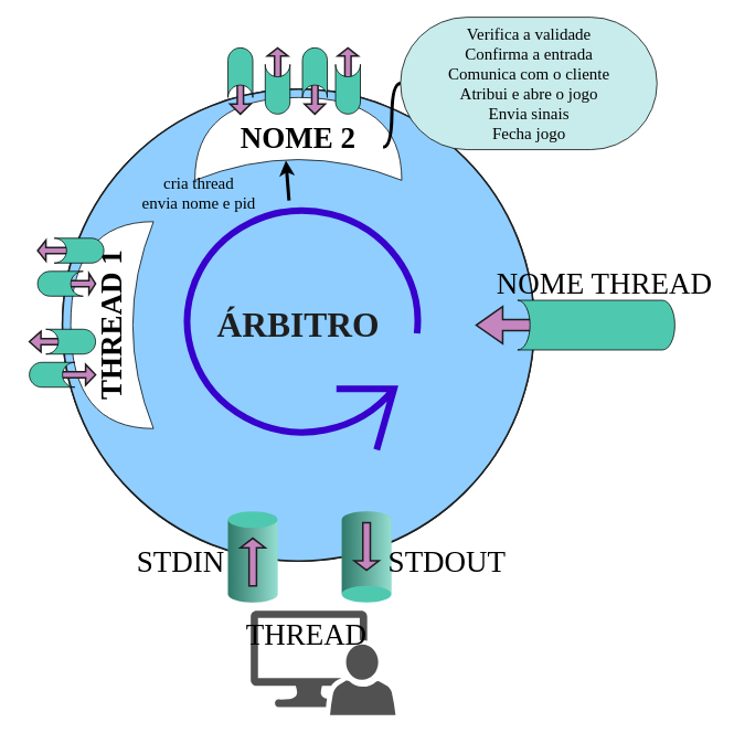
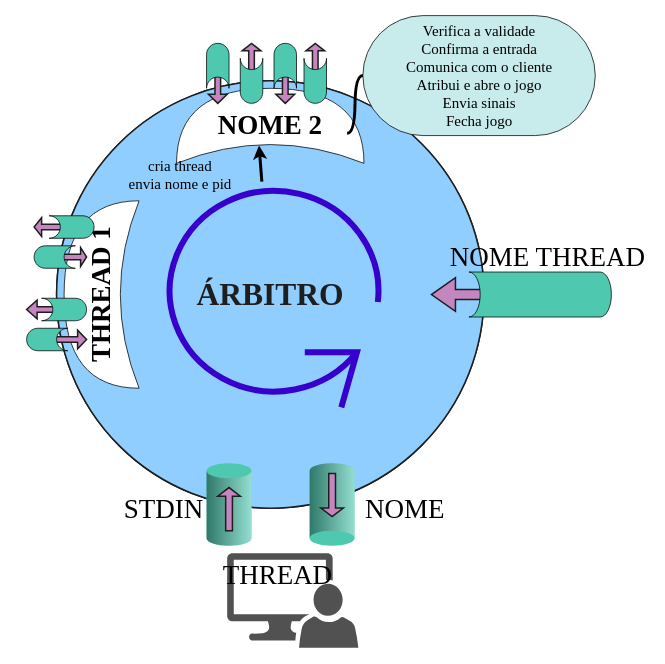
  <mxCell id="0" />
  <mxCell id="1" parent="0" />
  <mxCell id="2" value="" style="shape=singleArrow;direction=north;whiteSpace=wrap;html=1;strokeColor=#1E1E1E;strokeWidth=2;fontFamily=Lucida Console;fontSize=42;fontColor=#1E1E1E;align=center;fillColor=#C586C0;" vertex="1" parent="1"><mxGeometry x="322.5" y="57" width="25" height="50" as="geometry" /></mxCell>
  <mxCell id="3" value="ÁRBITRO" style="ellipse;whiteSpace=wrap;html=1;fontFamily=Lucida Console;fontSize=42;align=center;fontStyle=1;strokeWidth=2;strokeColor=#1E1E1E;fontColor=#1E1E1E;fillColor=#8FCEFF;" parent="1" vertex="1"><mxGeometry x="75" y="107" width="570" height="570" as="geometry" /></mxCell>
  <mxCell id="4" value="ÁRBITRO" style="ellipse;whiteSpace=wrap;html=1;fontFamily=Lucida Console;fontSize=42;align=center;fontStyle=1;strokeWidth=2;strokeColor=#1E1E1E;fontColor=#1E1E1E;fillColor=#8FCEFF;" parent="1" vertex="1"><mxGeometry x="75" y="107" width="570" height="570" as="geometry" /></mxCell>
  <mxCell id="5" value="" style="shape=singleArrow;direction=west;whiteSpace=wrap;html=1;strokeColor=#1E1E1E;strokeWidth=2;fontFamily=Lucida Console;fontSize=42;fontColor=#1E1E1E;align=center;fillColor=#C586C0;" parent="1" vertex="1"><mxGeometry x="575" y="369.5" width="160" height="45" as="geometry" /></mxCell>
  <mxCell id="6" value="THREAD 1" style="shape=xor;whiteSpace=wrap;html=1;direction=west;fontStyle=1;fontFamily=Lucida Console;horizontal=0;fontSize=36;" parent="1" vertex="1"><mxGeometry x="85" y="267" width="100" height="250" as="geometry" /></mxCell>
  <mxCell id="7" value="" style="shape=singleArrow;direction=west;whiteSpace=wrap;html=1;strokeColor=#1E1E1E;strokeWidth=2;fontFamily=Lucida Console;fontSize=42;fontColor=#1E1E1E;align=center;fillColor=#C586C0;" parent="1" vertex="1"><mxGeometry x="45" y="289.5" width="50" height="25" as="geometry" /></mxCell>
  <mxCell id="8" value="" style="shape=cylinder3;whiteSpace=wrap;html=1;boundedLbl=1;backgroundOutline=1;size=15;lid=0;fontFamily=Lucida Console;fontSize=36;direction=north;fillColor=#4EC9B0;" parent="1" vertex="1"><mxGeometry x="65" y="287" width="60" height="30" as="geometry" /></mxCell>
  <mxCell id="9" value="" style="shape=singleArrow;direction=west;whiteSpace=wrap;html=1;strokeColor=#1E1E1E;strokeWidth=2;fontFamily=Lucida Console;fontSize=42;fontColor=#1E1E1E;align=center;fillColor=#C586C0;" parent="1" vertex="1"><mxGeometry x="35" y="399.5" width="70" height="25" as="geometry" /></mxCell>
  <mxCell id="10" value="" style="shape=cylinder3;whiteSpace=wrap;html=1;boundedLbl=1;backgroundOutline=1;size=15;lid=0;fontFamily=Lucida Console;fontSize=36;direction=north;fillColor=#4EC9B0;" parent="1" vertex="1"><mxGeometry x="55" y="397" width="60" height="30" as="geometry" /></mxCell>
  <mxCell id="11" value="" style="shape=singleArrow;direction=east;whiteSpace=wrap;html=1;strokeColor=#1E1E1E;strokeWidth=2;fontFamily=Lucida Console;fontSize=42;fontColor=#1E1E1E;align=center;fillColor=#C586C0;" parent="1" vertex="1"><mxGeometry x="75" y="329.5" width="40" height="25" as="geometry" /></mxCell>
  <mxCell id="12" value="" style="shape=cylinder3;whiteSpace=wrap;html=1;boundedLbl=1;backgroundOutline=1;size=15;lid=0;fontFamily=Lucida Console;fontSize=36;direction=south;fillColor=#4EC9B0;" parent="1" vertex="1"><mxGeometry x="45" y="327" width="55" height="30" as="geometry" /></mxCell>
  <mxCell id="13" value="" style="shape=singleArrow;direction=east;whiteSpace=wrap;html=1;strokeColor=#1E1E1E;strokeWidth=2;fontFamily=Lucida Console;fontSize=42;fontColor=#1E1E1E;align=center;fillColor=#C586C0;" parent="1" vertex="1"><mxGeometry x="55" y="439.5" width="60" height="25" as="geometry" /></mxCell>
  <mxCell id="14" value="" style="shape=cylinder3;whiteSpace=wrap;html=1;boundedLbl=1;backgroundOutline=1;size=15;lid=0;fontFamily=Lucida Console;fontSize=36;direction=south;fillColor=#4EC9B0;" parent="1" vertex="1"><mxGeometry x="35" y="437" width="55" height="30" as="geometry" /></mxCell>
  <mxCell id="15" value="NOME 2" style="shape=xor;whiteSpace=wrap;html=1;direction=north;fontStyle=1;fontFamily=Lucida Console;horizontal=1;fontSize=36;" parent="1" vertex="1"><mxGeometry x="235" y="117" width="250" height="100" as="geometry" /></mxCell>
  <mxCell id="16" value="" style="shape=singleArrow;direction=north;whiteSpace=wrap;html=1;strokeColor=#1E1E1E;strokeWidth=2;fontFamily=Lucida Console;fontSize=42;fontColor=#1E1E1E;align=center;fillColor=#C586C0;" parent="1" vertex="1"><mxGeometry x="407.5" y="57" width="25" height="50" as="geometry" /></mxCell>
  <mxCell id="17" value="" style="shape=cylinder3;whiteSpace=wrap;html=1;boundedLbl=1;backgroundOutline=1;size=15;lid=0;fontFamily=Lucida Console;fontSize=36;direction=east;fillColor=#4EC9B0;" parent="1" vertex="1"><mxGeometry x="405" y="77" width="30" height="60" as="geometry" /></mxCell>
  <mxCell id="18" value="" style="shape=cylinder3;whiteSpace=wrap;html=1;boundedLbl=1;backgroundOutline=1;size=15;lid=0;fontFamily=Lucida Console;fontSize=36;direction=north;fillColor=#4EC9B0;" parent="1" vertex="1"><mxGeometry x="625" y="362" width="190" height="60" as="geometry" /></mxCell>
  <mxCell id="19" value="NOME THREAD" style="text;html=1;strokeColor=none;fillColor=none;align=center;verticalAlign=middle;whiteSpace=wrap;rounded=0;fontFamily=Lucida Console;fontSize=36;" parent="1" vertex="1"><mxGeometry x="595" y="332" width="270" height="20" as="geometry" /></mxCell>
  <mxCell id="20" value="" style="shape=mxgraph.bpmn.loop;html=1;outlineConnect=0;fillColor=#6a00ff;fontFamily=Lucida Console;fontSize=36;direction=north;strokeWidth=8;strokeColor=#3700CC;fontColor=#ffffff;" parent="1" vertex="1"><mxGeometry x="210" y="241.5" width="301" height="301" as="geometry" /></mxCell>
  <mxCell id="21" value="" style="endArrow=classic;html=1;fontFamily=Lucida Console;fontSize=36;entryX=0.238;entryY=0.44;entryDx=0;entryDy=0;entryPerimeter=0;rounded=0;strokeWidth=4;" parent="1" source="20" target="15" edge="1"><mxGeometry width="50" height="50" relative="1" as="geometry"><mxPoint x="345" y="397" as="sourcePoint" /><mxPoint x="395" y="347" as="targetPoint" /></mxGeometry></mxCell>
  <mxCell id="22" value="&lt;font style=&quot;font-size: 20px;&quot;&gt;cria thread&lt;br style=&quot;font-size: 20px;&quot;&gt;envia nome e pid&lt;/font&gt;" style="text;html=1;strokeColor=none;fillColor=none;align=center;verticalAlign=middle;whiteSpace=wrap;rounded=0;fontFamily=Lucida Console;fontSize=20;spacing=2;rotation=0;" parent="1" vertex="1"><mxGeometry x="20" y="221.5" width="440" height="20" as="geometry" /></mxCell>
  <mxCell id="23" value="Verifica a validade&lt;br style=&quot;font-size: 20px;&quot;&gt;Confirma a entrada&lt;br style=&quot;font-size: 20px;&quot;&gt;Comunica com o cliente&lt;br style=&quot;font-size: 20px;&quot;&gt;Atribui e abre o jogo&lt;br style=&quot;font-size: 20px;&quot;&gt;Envia sinais&lt;br style=&quot;font-size: 20px;&quot;&gt;Fecha jogo" style="whiteSpace=wrap;html=1;rounded=1;arcSize=50;align=center;verticalAlign=middle;strokeWidth=1;autosize=1;spacing=4;treeFolding=1;treeMoving=1;newEdgeStyle={&quot;edgeStyle&quot;:&quot;entityRelationEdgeStyle&quot;,&quot;startArrow&quot;:&quot;none&quot;,&quot;endArrow&quot;:&quot;none&quot;,&quot;segment&quot;:10,&quot;curved&quot;:1};fontFamily=Lucida Console;fontSize=20;fillColor=#C8EBEB;" parent="1" vertex="1"><mxGeometry x="483.5" y="20" width="310" height="160" as="geometry" /></mxCell>
  <mxCell id="24" value="" style="edgeStyle=entityRelationEdgeStyle;startArrow=none;endArrow=none;segment=10;curved=1;strokeWidth=4;fontFamily=Lucida Console;fontSize=16;" parent="1" target="23" edge="1"><mxGeometry relative="1" as="geometry"><mxPoint x="462.5" y="177" as="sourcePoint" /></mxGeometry></mxCell>
  <mxCell id="25" value="" style="verticalLabelPosition=bottom;verticalAlign=top;html=1;shape=mxgraph.infographic.cylinder;strokeColor=none;direction=east;fillColor=#4EC9B0;" parent="1" vertex="1"><mxGeometry x="275" y="617" width="60" height="110" as="geometry" /></mxCell>
  <mxCell id="26" value="" style="shape=singleArrow;direction=north;whiteSpace=wrap;html=1;strokeColor=#1E1E1E;strokeWidth=2;fontFamily=Lucida Console;fontSize=42;fontColor=#1E1E1E;align=center;fillColor=#C586C0;" parent="1" vertex="1"><mxGeometry x="290" y="649.5" width="30" height="57.5" as="geometry" /></mxCell>
  <mxCell id="27" value="" style="verticalLabelPosition=bottom;verticalAlign=top;html=1;shape=mxgraph.infographic.cylinder;strokeColor=none;direction=east;fillColor=#4EC9B0;flipV=1;" parent="1" vertex="1"><mxGeometry x="412.5" y="617" width="60" height="110" as="geometry" /></mxCell>
  <mxCell id="28" value="" style="shape=singleArrow;direction=north;whiteSpace=wrap;html=1;strokeColor=#1E1E1E;strokeWidth=2;fontFamily=Lucida Console;fontSize=42;fontColor=#1E1E1E;align=center;fillColor=#C586C0;flipV=1;" parent="1" vertex="1"><mxGeometry x="427.5" y="630.75" width="30" height="57.5" as="geometry" /></mxCell>
  <mxCell id="29" value="STDIN" style="text;html=1;strokeColor=none;fillColor=none;align=center;verticalAlign=middle;whiteSpace=wrap;rounded=0;fontFamily=Lucida Console;fontSize=36;" parent="1" vertex="1"><mxGeometry x="82.5" y="668.25" width="270" height="20" as="geometry" /></mxCell>
- <mxCell id="30" value="STDOUT" style="text;html=1;strokeColor=none;fillColor=none;align=center;verticalAlign=middle;whiteSpace=wrap;rounded=0;fontFamily=Lucida Console;fontSize=36;" parent="1" vertex="1"><mxGeometry x="405" y="668.25" width="270" height="20" as="geometry" /></mxCell>
+ <mxCell id="30" value="NOME" style="text;html=1;strokeColor=none;fillColor=none;align=center;verticalAlign=middle;whiteSpace=wrap;rounded=0;fontFamily=Lucida Console;fontSize=36;" parent="1" vertex="1"><mxGeometry x="405" y="668.25" width="270" height="20" as="geometry" /></mxCell>
  <mxCell id="31" value="" style="pointerEvents=1;shadow=0;dashed=0;html=1;strokeColor=none;labelPosition=center;verticalLabelPosition=bottom;verticalAlign=top;align=center;fillColor=#515151;shape=mxgraph.mscae.system_center.admin_console;fontFamily=Lucida Console;fontSize=16;" parent="1" vertex="1"><mxGeometry x="302.5" y="737" width="175" height="126" as="geometry" /></mxCell>
  <mxCell id="32" value="THREAD" style="text;html=1;strokeColor=none;fillColor=none;align=center;verticalAlign=middle;whiteSpace=wrap;rounded=0;fontFamily=Lucida Console;fontSize=36;" parent="1" vertex="1"><mxGeometry x="235" y="757" width="270" height="20" as="geometry" /></mxCell>
  <mxCell id="33" value="" style="shape=cylinder3;whiteSpace=wrap;html=1;boundedLbl=1;backgroundOutline=1;size=15;lid=0;fontFamily=Lucida Console;fontSize=36;direction=east;fillColor=#4EC9B0;" vertex="1" parent="1"><mxGeometry x="320" y="77" width="30" height="60" as="geometry" /></mxCell>
  <mxCell id="34" value="" style="shape=singleArrow;direction=south;whiteSpace=wrap;html=1;strokeColor=#1E1E1E;strokeWidth=2;fontFamily=Lucida Console;fontSize=42;fontColor=#1E1E1E;align=center;fillColor=#C586C0;" vertex="1" parent="1"><mxGeometry x="277.5" y="77" width="25" height="60" as="geometry" /></mxCell>
  <mxCell id="35" value="" style="shape=singleArrow;direction=south;whiteSpace=wrap;html=1;strokeColor=#1E1E1E;strokeWidth=2;fontFamily=Lucida Console;fontSize=42;fontColor=#1E1E1E;align=center;fillColor=#C586C0;" vertex="1" parent="1"><mxGeometry x="367.5" y="77" width="25" height="60" as="geometry" /></mxCell>
  <mxCell id="36" value="" style="shape=cylinder3;whiteSpace=wrap;html=1;boundedLbl=1;backgroundOutline=1;size=15;lid=0;fontFamily=Lucida Console;fontSize=36;direction=west;fillColor=#4EC9B0;" vertex="1" parent="1"><mxGeometry x="365" y="57" width="30" height="60" as="geometry" /></mxCell>
  <mxCell id="37" value="" style="shape=cylinder3;whiteSpace=wrap;html=1;boundedLbl=1;backgroundOutline=1;size=15;lid=0;fontFamily=Lucida Console;fontSize=36;direction=west;fillColor=#4EC9B0;" vertex="1" parent="1"><mxGeometry x="275" y="57" width="30" height="60" as="geometry" /></mxCell>
